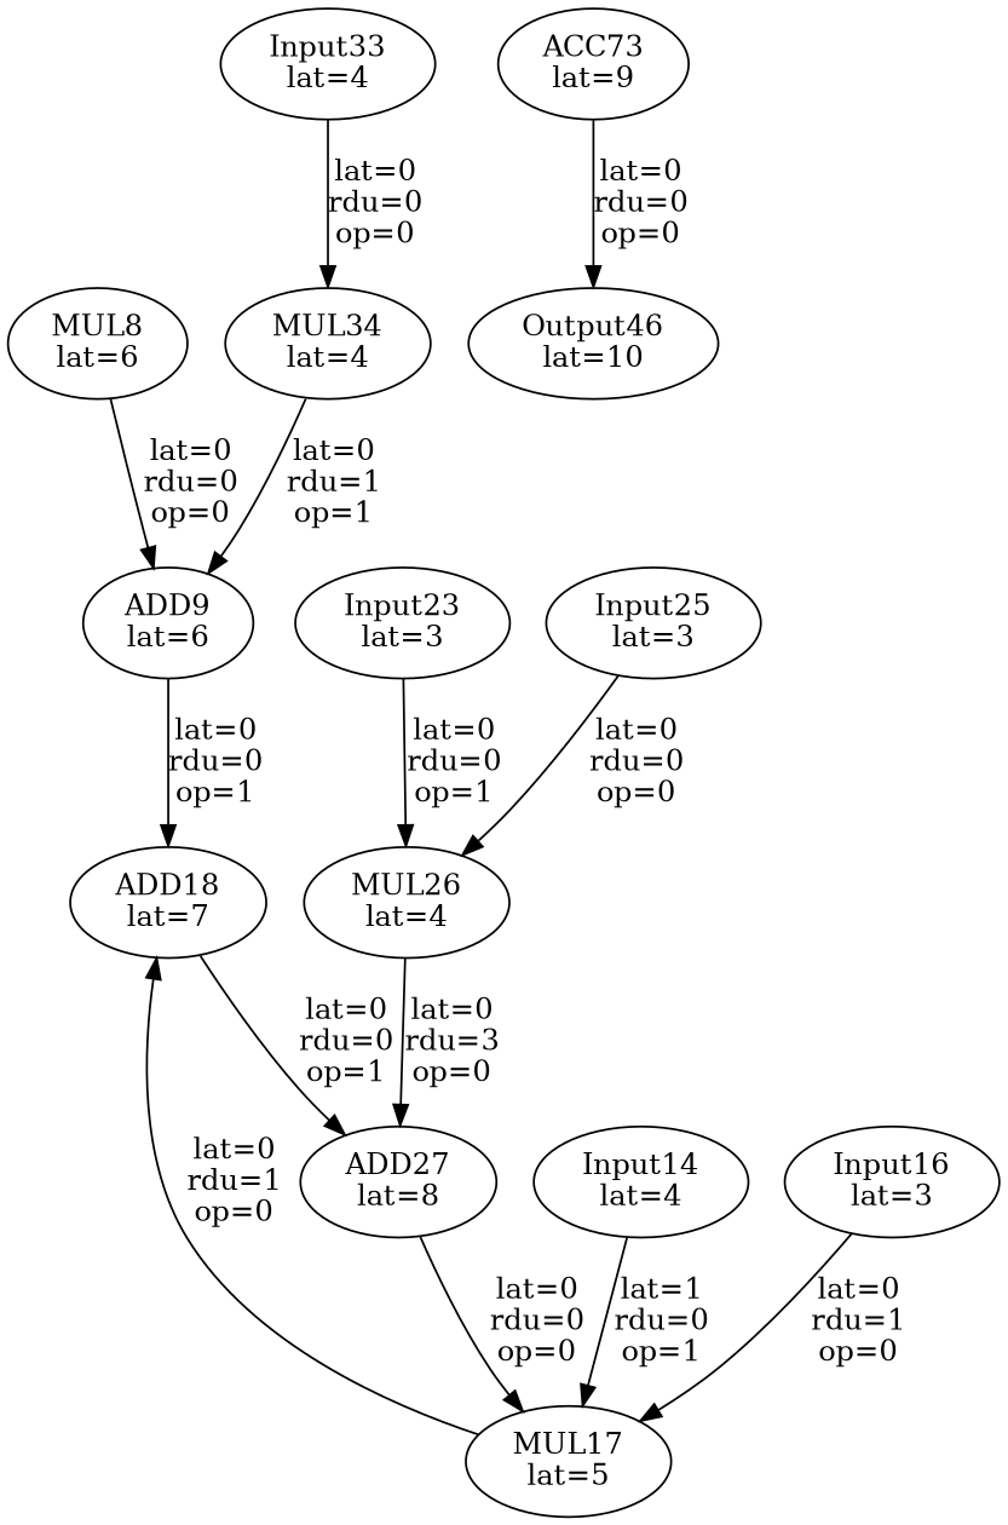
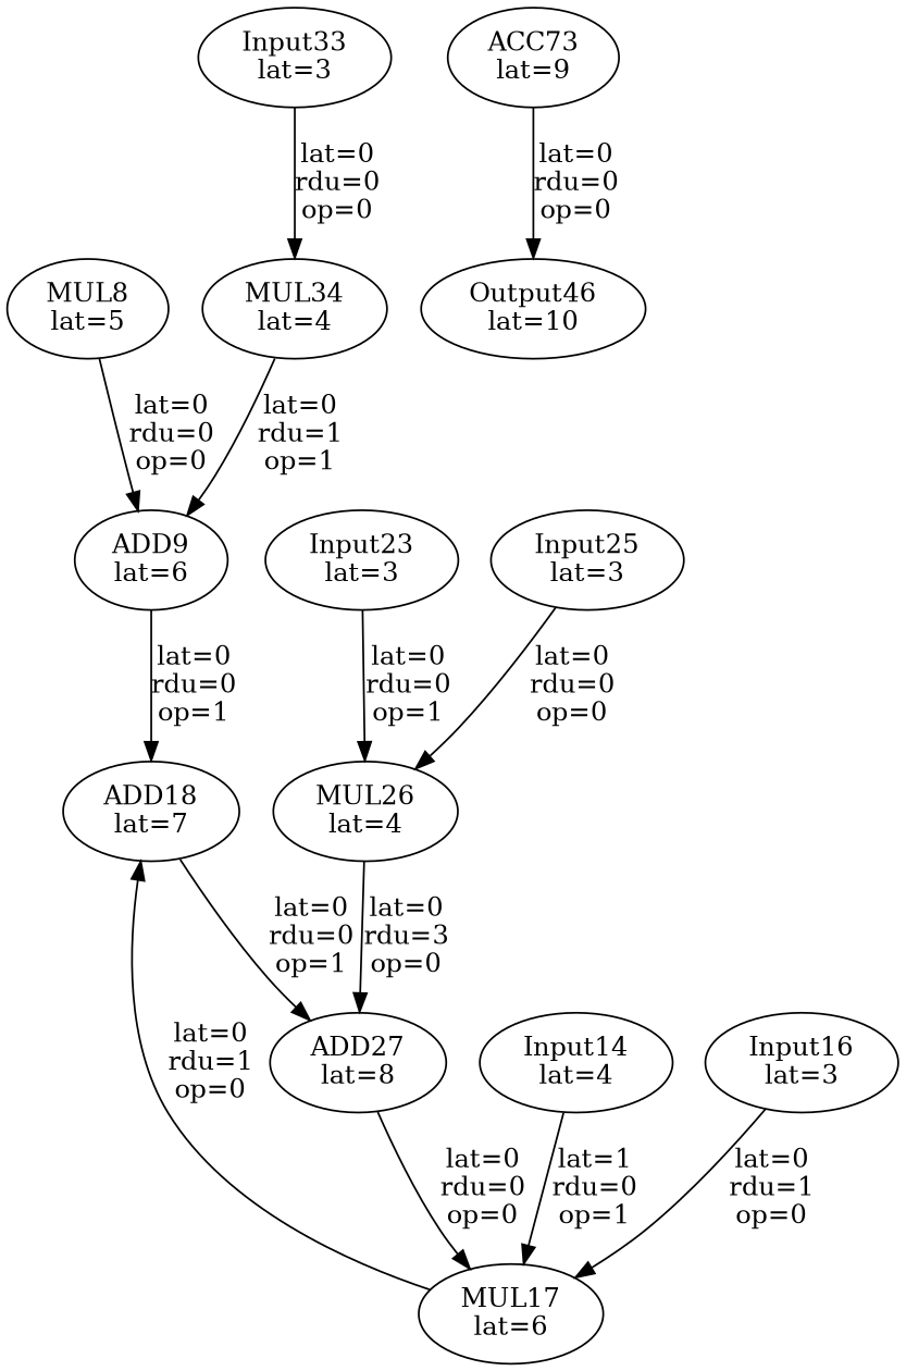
  digraph {
-   MUL8 [label="\N\nlat=6"]
+   MUL8 [label="\N\nlat=5"]
    ADD9 [label="\N\nlat=6"]
    ADD18 [label="\N\nlat=7"]
    ADD27 [label="\N\nlat=8"]
    MUL34 [label="\N\nlat=4"]
    Input14 [label="\N\nlat=4"]
-   MUL17 [label="\N\nlat=5"]
+   MUL17 [label="\N\nlat=6"]
    Input16 [label="\N\nlat=3"]
    Input23 [label="\N\nlat=3"]
    MUL26 [label="\N\nlat=4"]
    Input25 [label="\N\nlat=3"]
    ACC73 [label="\N\nlat=9"]
    Output46 [label="\N\nlat=10"]
-   Input33 [label="\N\nlat=4"]
+   Input33 [label="\N\nlat=3"]
    MUL8 -> ADD9 [label="lat=0\nrdu=0\nop=0"]
    ADD9 -> ADD18 [label="lat=0\nrdu=0\nop=1"]
    ADD18 -> ADD27 [label="lat=0\nrdu=0\nop=1"]
    ADD27 -> MUL17 [label="lat=0\nrdu=0\nop=0"]
    MUL34 -> ADD9 [label="lat=0\nrdu=1\nop=1"]
    Input14 -> MUL17 [label="lat=1\nrdu=0\nop=1"]
    MUL17 -> ADD18 [label="lat=0\nrdu=1\nop=0"]
    Input16 -> MUL17 [label="lat=0\nrdu=1\nop=0"]
    Input23 -> MUL26 [label="lat=0\nrdu=0\nop=1"]
    MUL26 -> ADD27 [label="lat=0\nrdu=3\nop=0"]
    Input25 -> MUL26 [label="lat=0\nrdu=0\nop=0"]
    ACC73 -> Output46 [label="lat=0\nrdu=0\nop=0"]
    Input33 -> MUL34 [label="lat=0\nrdu=0\nop=0"]
  }
